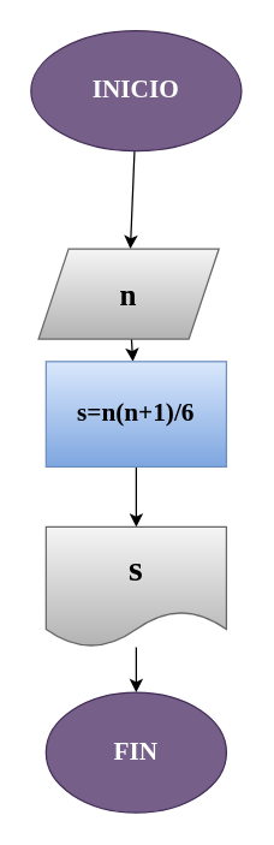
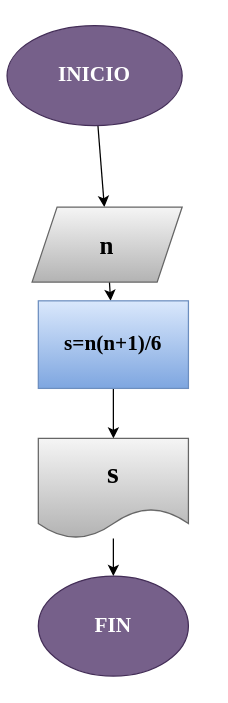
  <mxCell id="0" />
  <mxCell id="1" parent="0" />
  <mxCell id="2" value="" style="edgeStyle=none;html=1;" edge="1" parent="1" source="3" target="5"><mxGeometry relative="1" as="geometry" /></mxCell>
- <mxCell id="3" value="INICIO" style="ellipse;whiteSpace=wrap;html=1;fillColor=#76608a;fontColor=#ffffff;strokeColor=#432D57;fontStyle=1;fontFamily=Verdana;fontSize=17;" vertex="1" parent="1"><mxGeometry x="20" y="20" width="140" height="80" as="geometry" /></mxCell>
+ <mxCell id="3" value="INICIO" style="ellipse;whiteSpace=wrap;html=1;fillColor=#76608a;fontColor=#ffffff;strokeColor=#432D57;fontStyle=1;fontFamily=Verdana;fontSize=17;" vertex="1" parent="1"><mxGeometry x="5" y="20" width="140" height="80" as="geometry" /></mxCell>
  <mxCell id="4" value="" style="edgeStyle=none;html=1;" edge="1" parent="1" source="5" target="7"><mxGeometry relative="1" as="geometry" /></mxCell>
  <mxCell id="5" value="n" style="shape=parallelogram;perimeter=parallelogramPerimeter;whiteSpace=wrap;html=1;fixedSize=1;fillColor=#f5f5f5;strokeColor=#666666;gradientColor=#b3b3b3;fontStyle=1;fontColor=#000000;fontSize=20;fontFamily=Verdana;" vertex="1" parent="1"><mxGeometry x="25" y="165" width="120" height="60" as="geometry" /></mxCell>
  <mxCell id="6" value="" style="edgeStyle=none;html=1;" edge="1" parent="1" source="7" target="9"><mxGeometry relative="1" as="geometry" /></mxCell>
  <mxCell id="7" value="s=n(n+1)/6" style="whiteSpace=wrap;html=1;fontStyle=1;fontFamily=Verdana;fontSize=17;fillColor=#dae8fc;gradientColor=#7ea6e0;strokeColor=#6c8ebf;fontColor=#000000;" vertex="1" parent="1"><mxGeometry x="30" y="240" width="120" height="70" as="geometry" /></mxCell>
  <mxCell id="8" value="" style="edgeStyle=none;html=1;" edge="1" parent="1" source="9" target="10"><mxGeometry relative="1" as="geometry" /></mxCell>
  <mxCell id="9" value="s" style="shape=document;whiteSpace=wrap;html=1;boundedLbl=1;fontFamily=Verdana;fontSize=24;fillColor=#f5f5f5;gradientColor=#b3b3b3;strokeColor=#666666;fontStyle=1;fontColor=#000000;" vertex="1" parent="1"><mxGeometry x="30" y="350" width="120" height="80" as="geometry" /></mxCell>
  <mxCell id="10" value="FIN" style="ellipse;whiteSpace=wrap;html=1;fontFamily=Verdana;fontStyle=1;fontSize=17;fillColor=#76608a;strokeColor=#432D57;fontColor=#ffffff;" vertex="1" parent="1"><mxGeometry x="30" y="460" width="120" height="80" as="geometry" /></mxCell>
